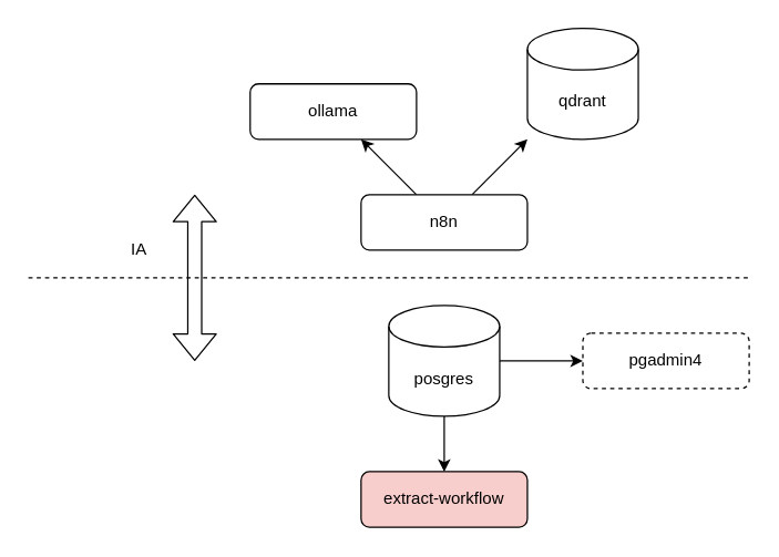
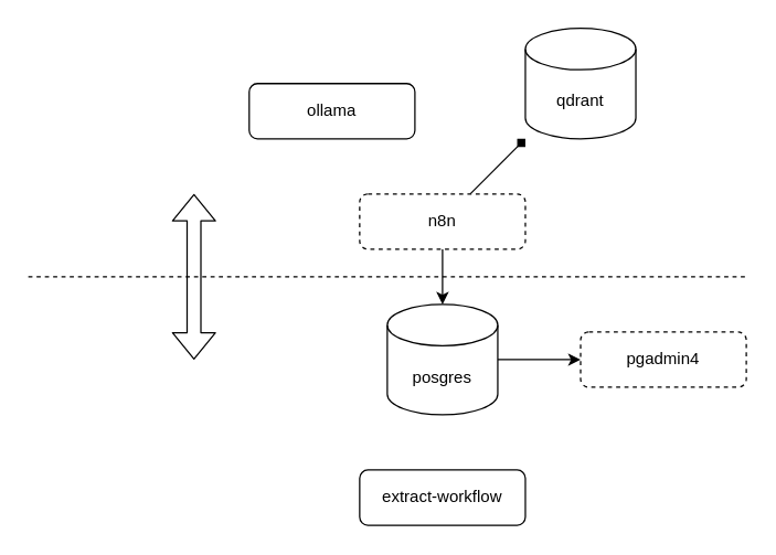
  <mxCell id="0" />
  <mxCell id="1" parent="0" />
  <mxCell id="2" value="ollama" style="rounded=1;whiteSpace=wrap;html=1;" vertex="1" parent="1"><mxGeometry x="180" y="60" width="120" height="40" as="geometry" /></mxCell>
- <mxCell id="3" style="edgeStyle=none;html=1;" edge="1" parent="1" source="5" target="10"><mxGeometry relative="1" as="geometry" /></mxCell>
  <mxCell id="4" style="edgeStyle=none;html=1;" edge="1" parent="1" source="5" target="12"><mxGeometry relative="1" as="geometry" /></mxCell>
  <mxCell id="5" value="posgres" style="shape=cylinder3;whiteSpace=wrap;html=1;boundedLbl=1;backgroundOutline=1;size=15;" vertex="1" parent="1"><mxGeometry x="280" y="220" width="80" height="80" as="geometry" /></mxCell>
- <mxCell id="7" style="edgeStyle=none;html=1;" edge="1" parent="1" source="9" target="2"><mxGeometry relative="1" as="geometry" /></mxCell>
- <mxCell id="8" style="edgeStyle=none;html=1;" edge="1" parent="1" source="9" target="11"><mxGeometry relative="1" as="geometry"><mxPoint x="328" y="110" as="targetPoint" /></mxGeometry></mxCell>
- <mxCell id="9" value="n8n" style="rounded=1;whiteSpace=wrap;html=1;" vertex="1" parent="1"><mxGeometry x="260" y="140" width="120" height="40" as="geometry" /></mxCell>
- <mxCell id="10" value="extract-workflow" style="rounded=1;whiteSpace=wrap;html=1;fillColor=#f8cecc;" vertex="1" parent="1"><mxGeometry x="260" y="340" width="120" height="40" as="geometry" /></mxCell>
+ <mxCell id="6" style="edgeStyle=none;html=1;" edge="1" parent="1" source="9" target="5"><mxGeometry relative="1" as="geometry" /></mxCell>
+ <mxCell id="8" style="edgeStyle=none;html=1;endArrow=diamond;" edge="1" parent="1" source="9" target="11"><mxGeometry relative="1" as="geometry"><mxPoint x="328" y="110" as="targetPoint" /></mxGeometry></mxCell>
+ <mxCell id="9" value="n8n" style="rounded=1;whiteSpace=wrap;html=1;dashed=1;" vertex="1" parent="1"><mxGeometry x="260" y="140" width="120" height="40" as="geometry" /></mxCell>
+ <mxCell id="10" value="extract-workflow" style="rounded=1;whiteSpace=wrap;html=1;" vertex="1" parent="1"><mxGeometry x="260" y="340" width="120" height="40" as="geometry" /></mxCell>
  <mxCell id="11" value="qdrant" style="shape=cylinder3;whiteSpace=wrap;html=1;boundedLbl=1;backgroundOutline=1;size=15;" vertex="1" parent="1"><mxGeometry x="380" y="20" width="80" height="80" as="geometry" /></mxCell>
  <mxCell id="12" value="pgadmin4" style="rounded=1;whiteSpace=wrap;html=1;dashed=1;" vertex="1" parent="1"><mxGeometry x="420" y="240" width="120" height="40" as="geometry" /></mxCell>
  <mxCell id="13" value="" style="endArrow=none;html=1;dashed=1;" edge="1" parent="1"><mxGeometry width="50" height="50" relative="1" as="geometry"><mxPoint x="20" y="200" as="sourcePoint" /><mxPoint x="540" y="200" as="targetPoint" /></mxGeometry></mxCell>
  <mxCell id="14" value="" style="shape=flexArrow;endArrow=classic;startArrow=classic;html=1;" edge="1" parent="1"><mxGeometry width="100" height="100" relative="1" as="geometry"><mxPoint x="140" y="260" as="sourcePoint" /><mxPoint x="140" y="140" as="targetPoint" /></mxGeometry></mxCell>
- <mxCell id="15" value="IA" style="text;html=1;align=center;verticalAlign=middle;whiteSpace=wrap;rounded=0;" vertex="1" parent="1"><mxGeometry x="60" y="160" width="80" height="40" as="geometry" /></mxCell>
